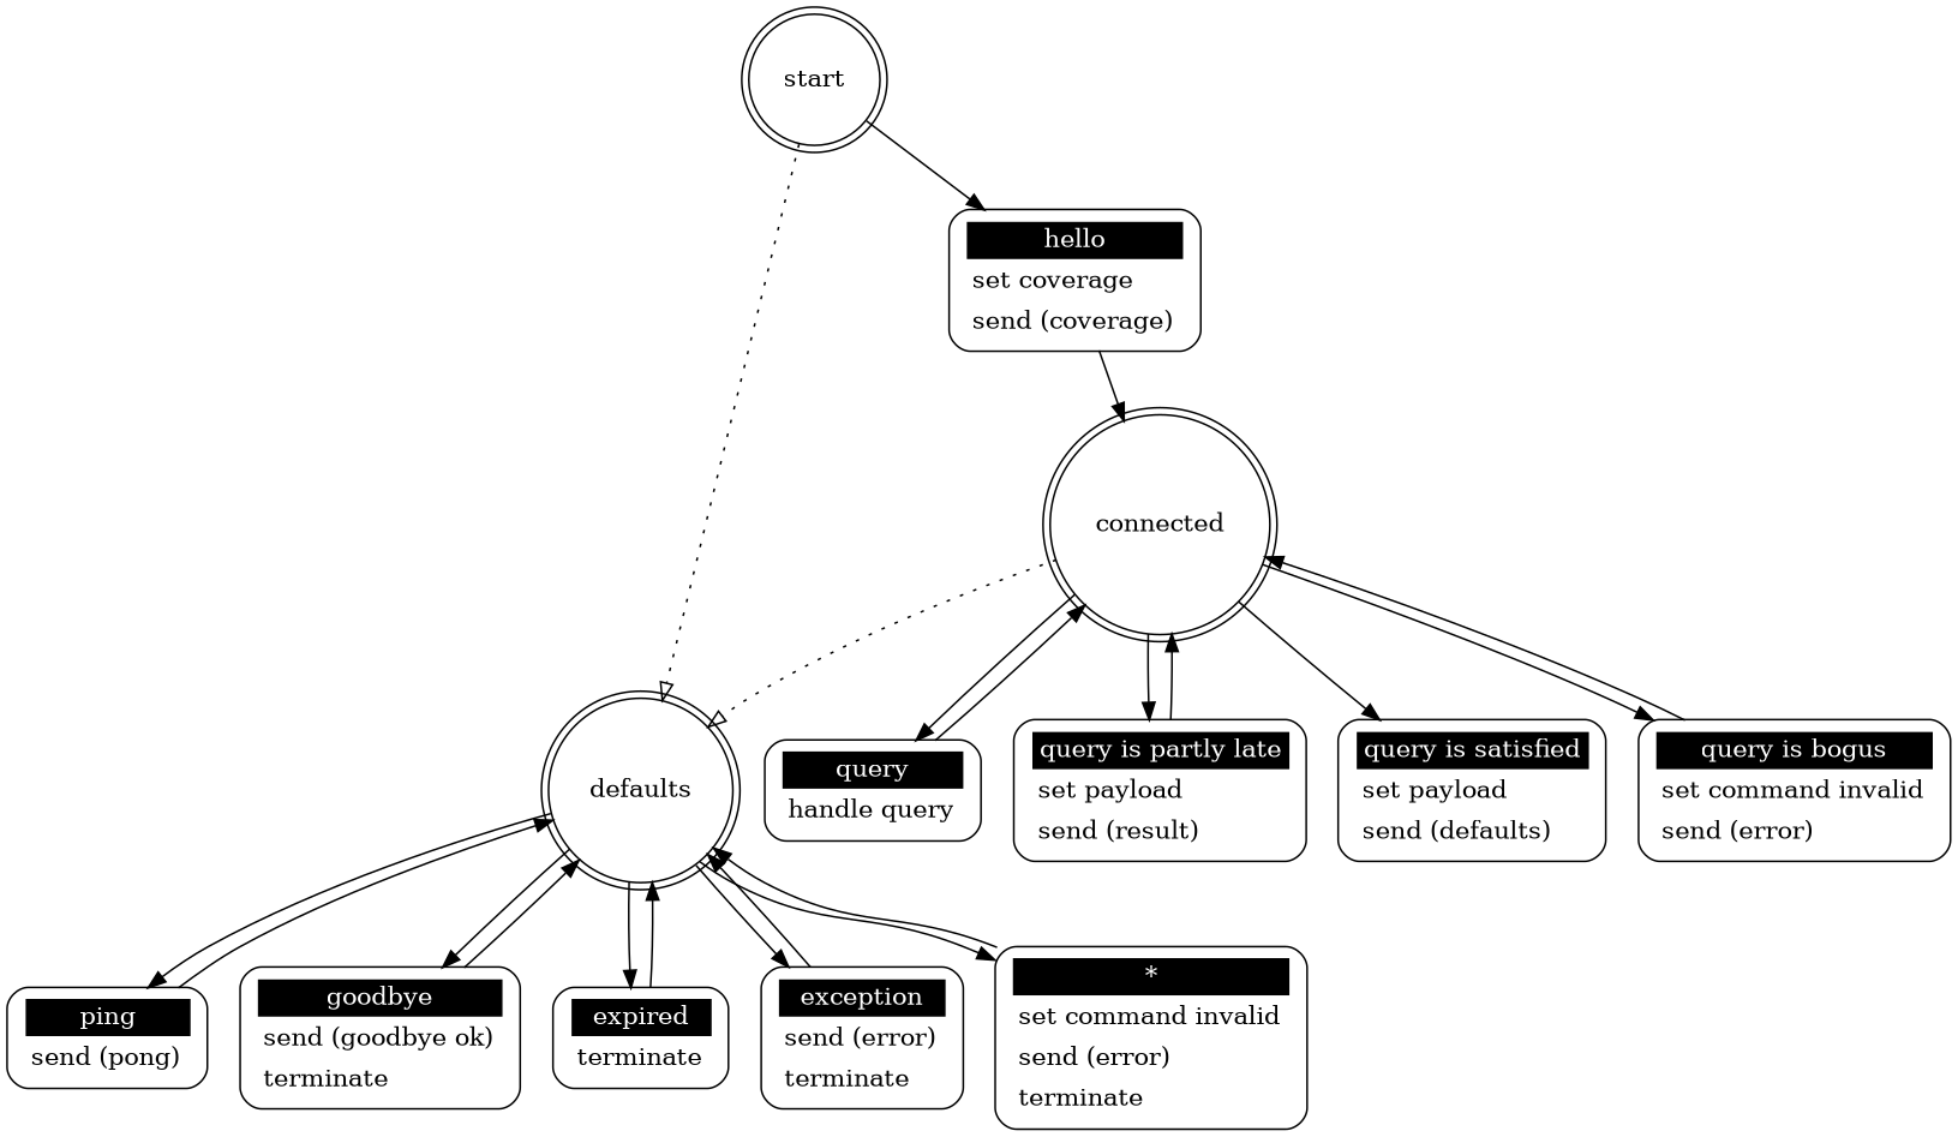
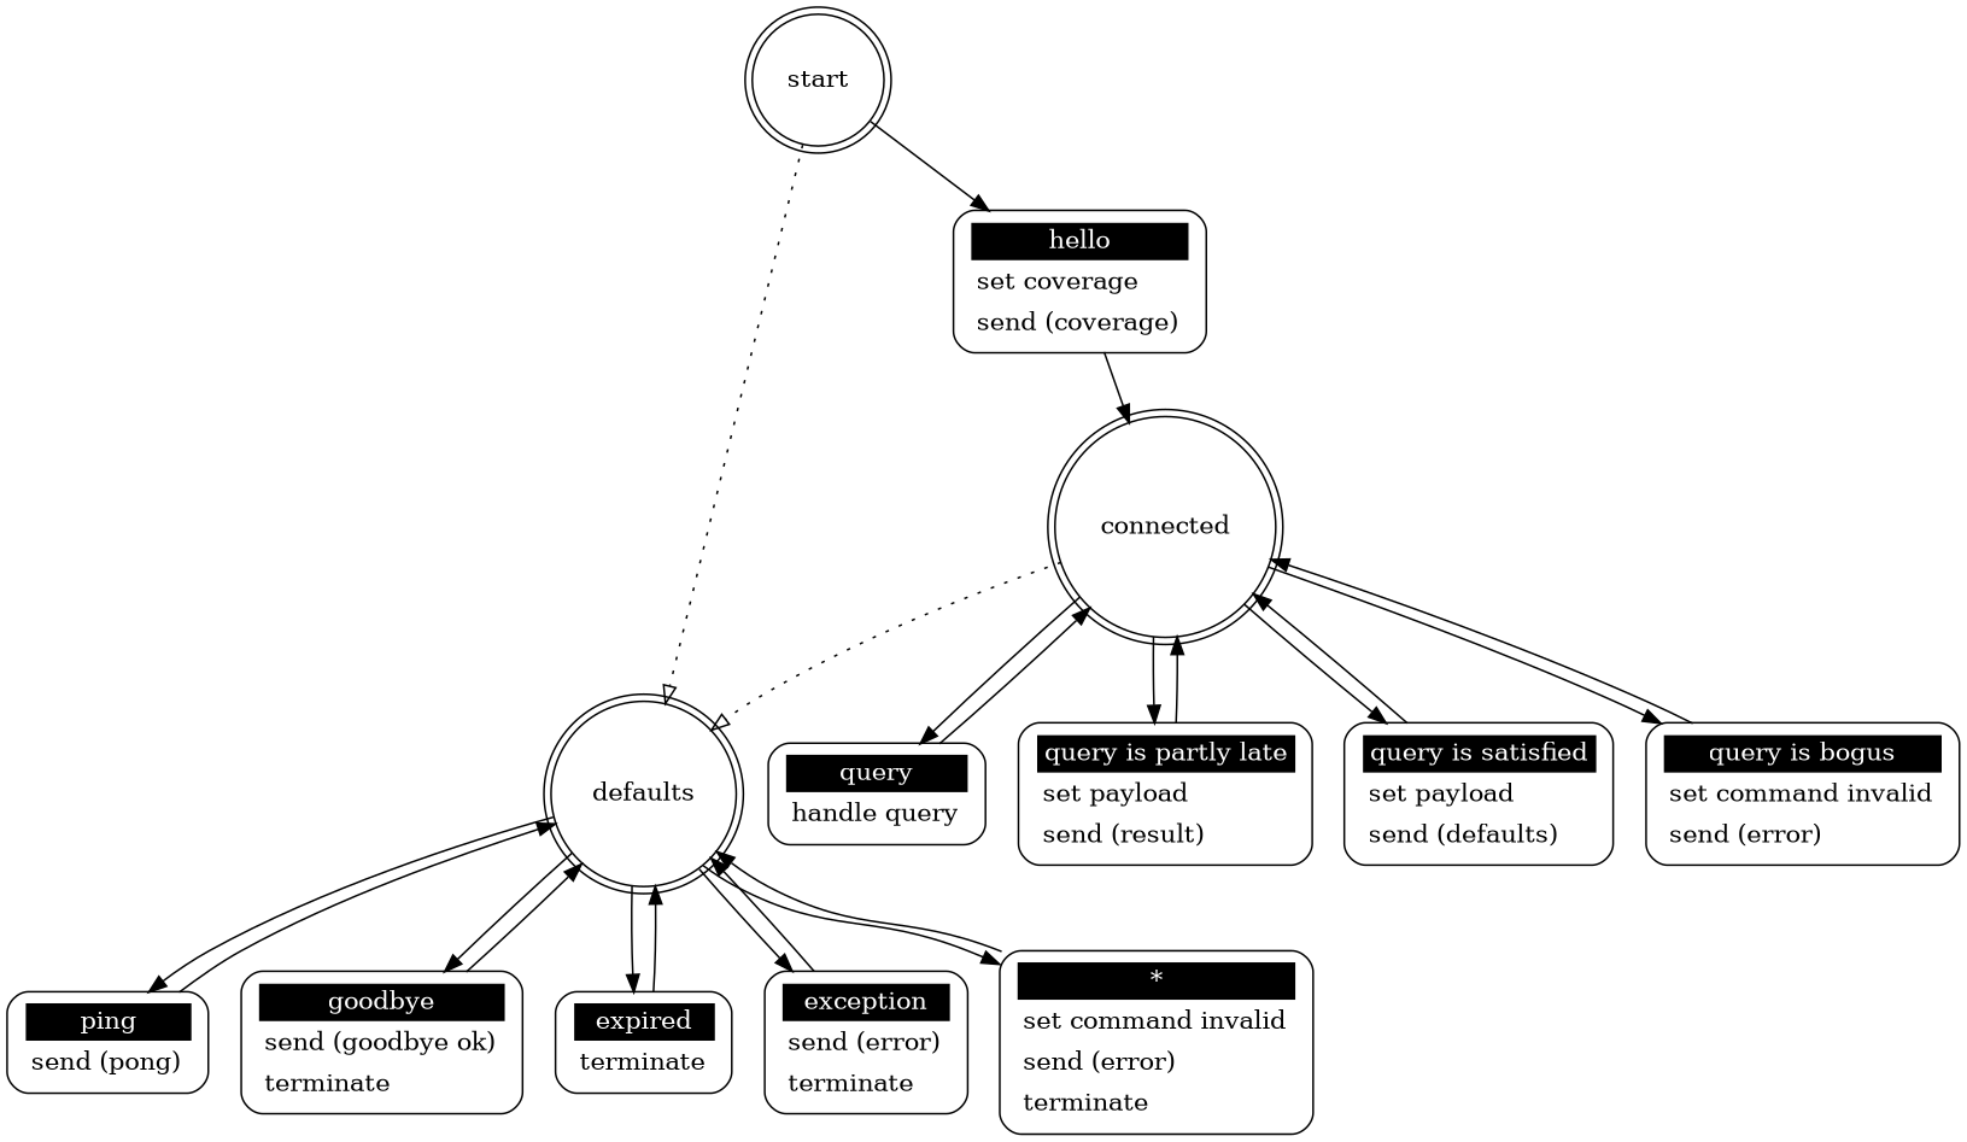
  digraph {
    node [shape=Mrecord style=solid]
    start [shape=doublecircle style=""]
    defaults [shape=doublecircle style=""]
    n3 [label=<<table border="0" cellborder="0" cellpadding="3" bgcolor="white"><tr><td bgcolor="black" align="center" colspan="2"><font color="white">hello</font></td></tr><tr><td align="left" port="r3">set coverage</td></tr><tr><td align="left" port="r3">send (coverage)</td></tr></table>>]
    n4 [label=<<table border="0" cellborder="0" cellpadding="3" bgcolor="white"><tr><td bgcolor="black" align="center" colspan="2"><font color="white">ping</font></td></tr><tr><td align="left" port="r3">send (pong)</td></tr></table>>]
    n5 [label=<<table border="0" cellborder="0" cellpadding="3" bgcolor="white"><tr><td bgcolor="black" align="center" colspan="2"><font color="white">goodbye</font></td></tr><tr><td align="left" port="r3">send (goodbye ok)</td></tr><tr><td align="left" port="r3">terminate</td></tr></table>>]
    n6 [label=<<table border="0" cellborder="0" cellpadding="3" bgcolor="white"><tr><td bgcolor="black" align="center" colspan="2"><font color="white">expired</font></td></tr><tr><td align="left" port="r3">terminate</td></tr></table>>]
    n7 [label=<<table border="0" cellborder="0" cellpadding="3" bgcolor="white"><tr><td bgcolor="black" align="center" colspan="2"><font color="white">exception</font></td></tr><tr><td align="left" port="r3">send (error)</td></tr><tr><td align="left" port="r3">terminate</td></tr></table>>]
    n8 [label=<<table border="0" cellborder="0" cellpadding="3" bgcolor="white"><tr><td bgcolor="black" align="center" colspan="2"><font color="white">*</font></td></tr><tr><td align="left" port="r3">set command invalid</td></tr><tr><td align="left" port="r3">send (error)</td></tr><tr><td align="left" port="r3">terminate</td></tr></table>>]
    connected [shape=doublecircle style=""]
    n10 [label=<<table border="0" cellborder="0" cellpadding="3" bgcolor="white"><tr><td bgcolor="black" align="center" colspan="2"><font color="white">query</font></td></tr><tr><td align="left" port="r3">handle query</td></tr></table>>]
    n11 [label=<<table border="0" cellborder="0" cellpadding="3" bgcolor="white"><tr><td bgcolor="black" align="center" colspan="2"><font color="white">query is partly late</font></td></tr><tr><td align="left" port="r3">set payload</td></tr><tr><td align="left" port="r3">send (result)</td></tr></table>>]
    n12 [label=<<table border="0" cellborder="0" cellpadding="3" bgcolor="white"><tr><td bgcolor="black" align="center" colspan="2"><font color="white">query is satisfied</font></td></tr><tr><td align="left" port="r3">set payload</td></tr><tr><td align="left" port="r3">send (defaults)</td></tr></table>>]
    n13 [label=<<table border="0" cellborder="0" cellpadding="3" bgcolor="white"><tr><td bgcolor="black" align="center" colspan="2"><font color="white">query is bogus</font></td></tr><tr><td align="left" port="r3">set command invalid</td></tr><tr><td align="left" port="r3">send (error)</td></tr></table>>]
    start -> defaults [arrowhead=empty style=dotted]
    start -> n3
    defaults -> n4
    defaults -> n5
    defaults -> n6
    defaults -> n7
    defaults -> n8
    n3 -> connected
    n4 -> defaults
    n5 -> defaults
    n6 -> defaults
    n7 -> defaults
    n8 -> defaults
    connected -> defaults [arrowhead=empty style=dotted]
    connected -> n10
    connected -> n11
    connected -> n12
    connected -> n13
    n10 -> connected
    n11 -> connected
+   n12 -> connected
    n13 -> connected
  }
